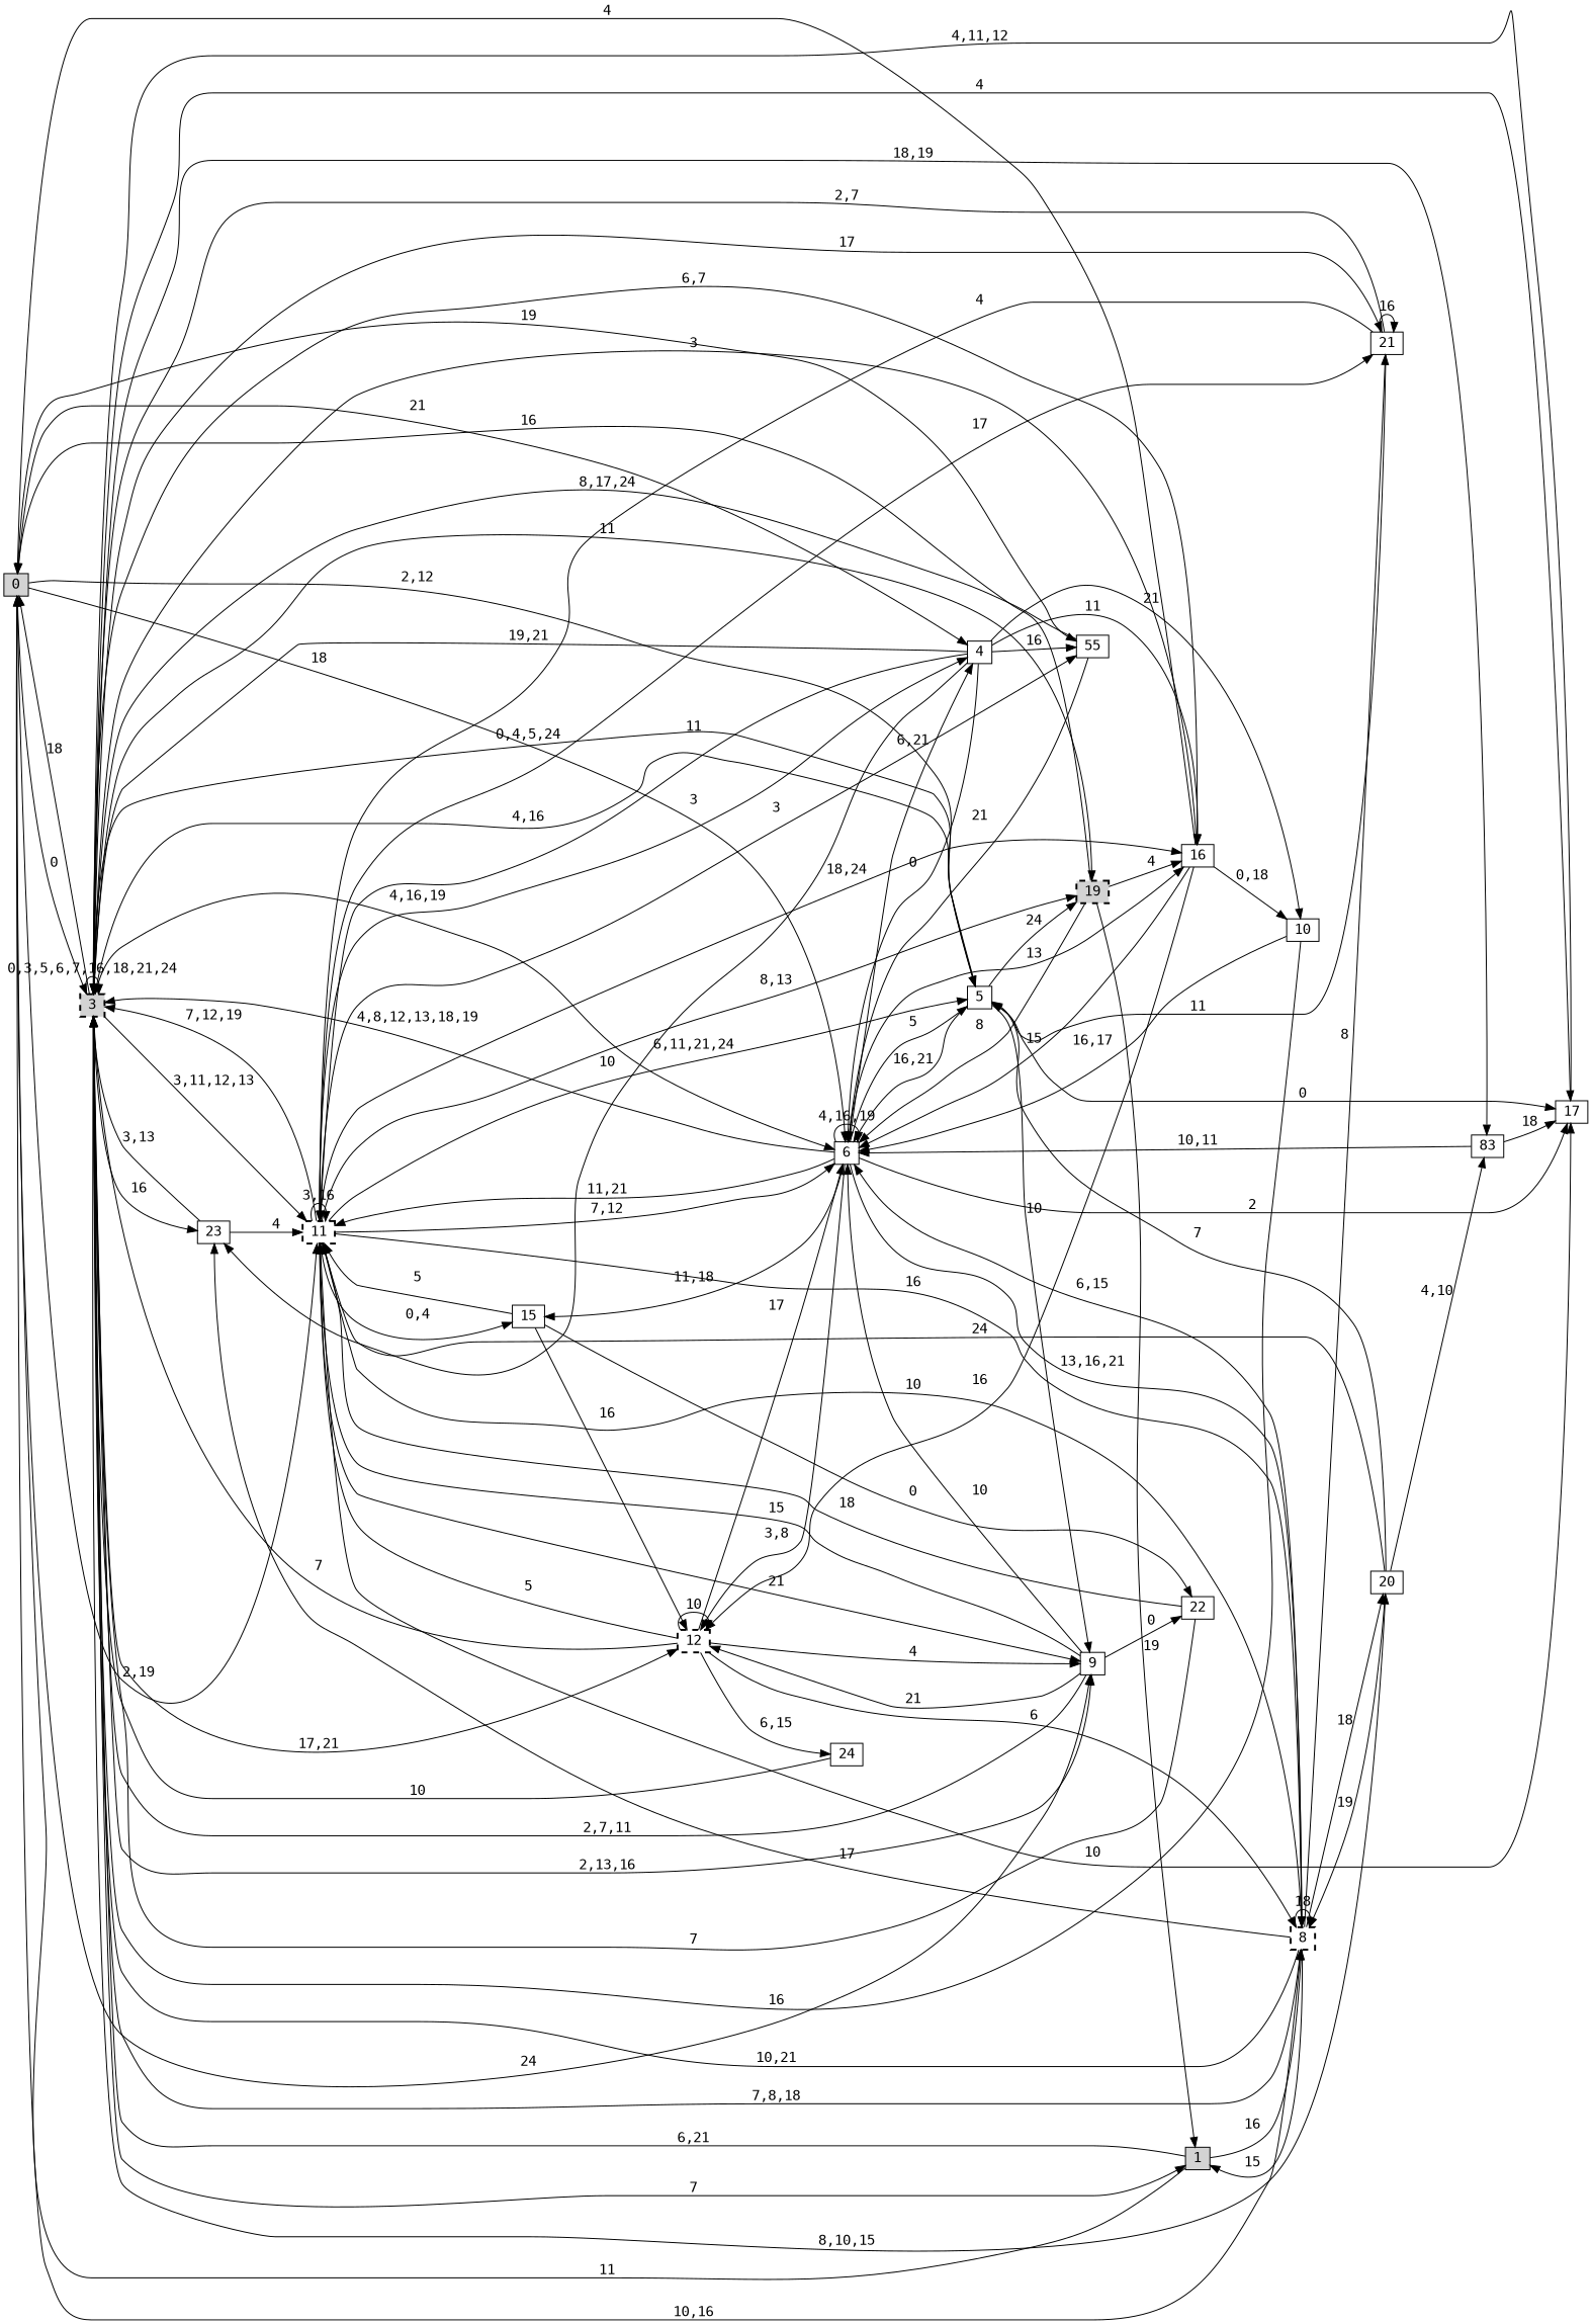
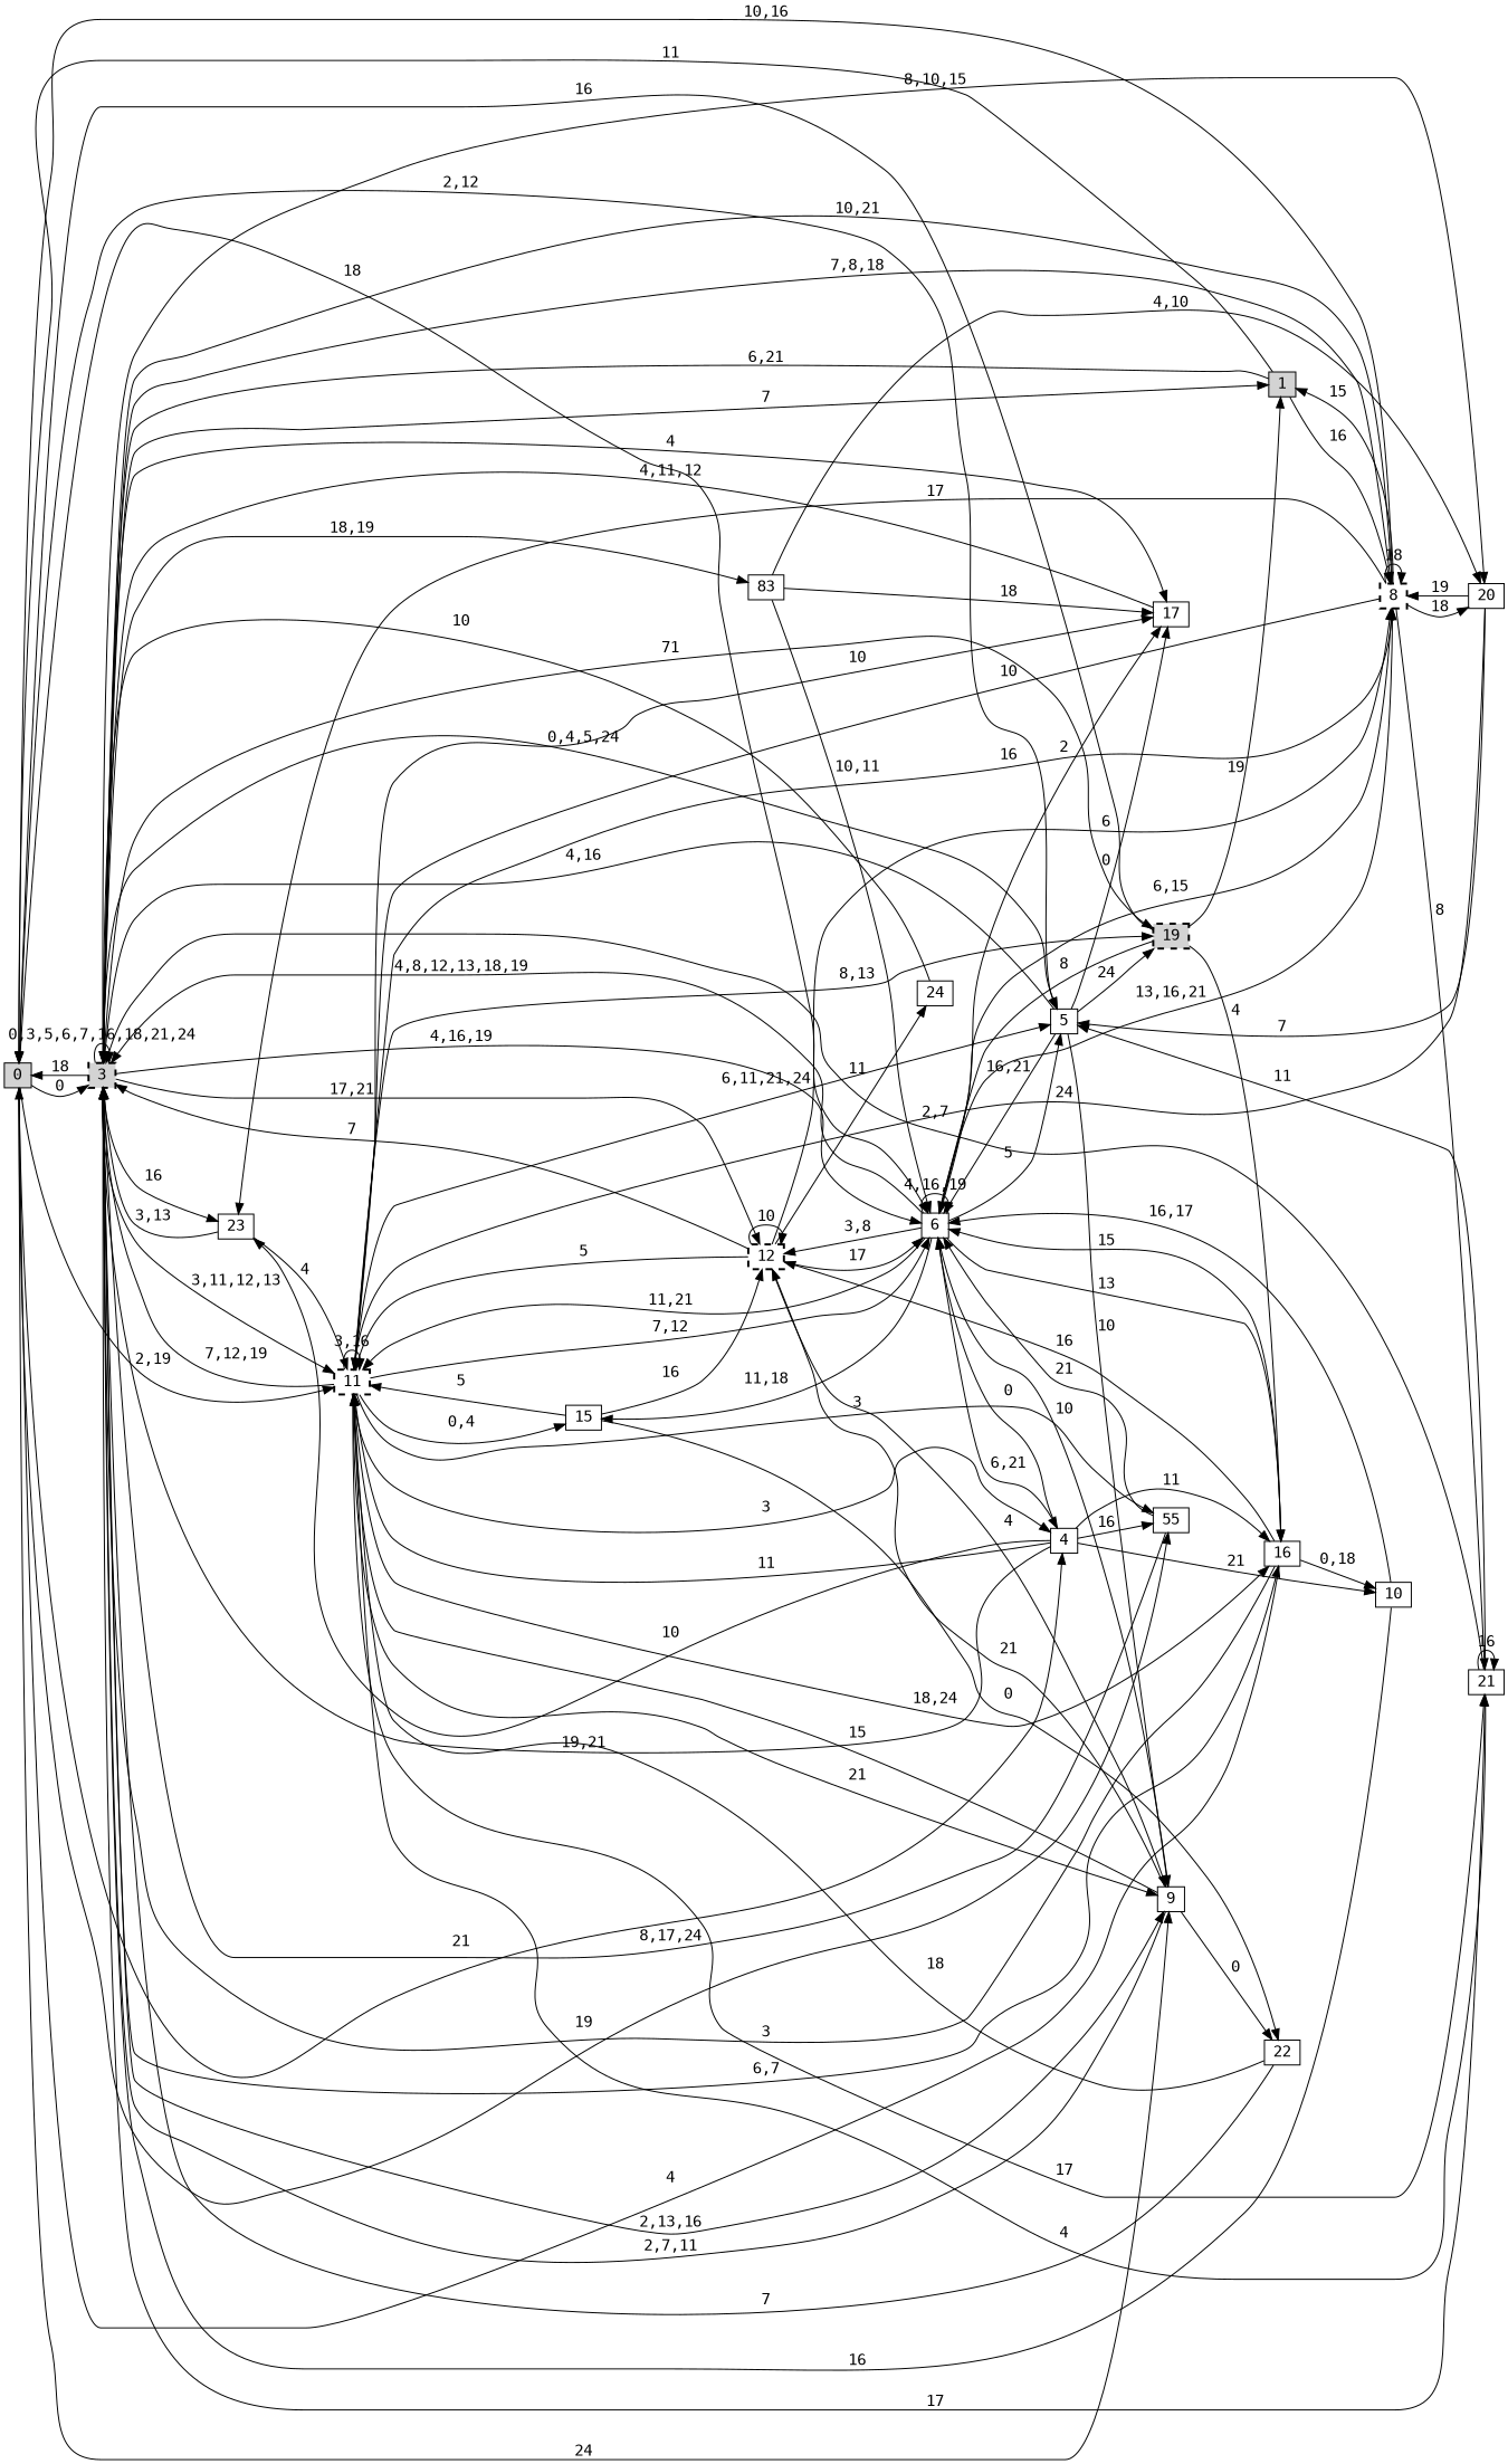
  digraph {
    fontname="DejaVu Sans Mono"
    rankdir=LR
    node [fontname="DejaVu Sans Mono" shape=box]
    edge [fontname="DejaVu Sans Mono"]
    n1 [height=0.1 label=0 style=filled width=0.1]
    n2 [height=0.1 label=3 style="filled,bold,dashed" width=0.1]
    n3 [height=0.1 label=4 width=0.1]
    n4 [height=0.1 label=5 width=0.1]
    n5 [height=0.1 label=6 width=0.1]
    n6 [height=0.1 label=9 width=0.1]
    n7 [height=0.1 label=11 style="bold,dashed" width=0.1]
    n8 [height=0.1 label=55 width=0.1]
    n9 [height=0.1 label=1 style=filled width=0.1]
    n10 [height=0.1 label=8 style="bold,dashed" width=0.1]
    n11 [height=0.1 label=12 style="bold,dashed" width=0.1]
    n12 [height=0.1 label=83 width=0.1]
    n13 [height=0.1 label=16 width=0.1]
    n14 [height=0.1 label=17 width=0.1]
    n15 [height=0.1 label=19 style="filled,bold,dashed" width=0.1]
    n16 [height=0.1 label=20 width=0.1]
    n17 [height=0.1 label=21 width=0.1]
    n18 [height=0.1 label=23 width=0.1]
    n19 [height=0.1 label=10 width=0.1]
    n20 [height=0.1 label=15 width=0.1]
    n21 [height=0.1 label=22 width=0.1]
    n22 [height=0.1 label=24 width=0.1]
    n1 -> n2 [label=0]
    n1 -> n3 [label=21]
    n1 -> n4 [label="2,12"]
    n1 -> n5 [label=18]
    n1 -> n6 [label=24]
    n1 -> n7 [label="2,19"]
    n1 -> n8 [label=19]
    n2 -> n1 [label=18]
    n2 -> n2 [label="0,3,5,6,7,16,18,21,24"]
    n2 -> n4 [label="0,4,5,24"]
    n2 -> n5 [label="4,16,19"]
    n2 -> n6 [label="2,13,16"]
    n2 -> n7 [label="3,11,12,13"]
    n2 -> n9 [label=7]
    n2 -> n10 [label="7,8,18"]
    n2 -> n11 [label="17,21"]
    n2 -> n12 [label="18,19"]
    n2 -> n13 [label="6,7"]
    n2 -> n14 [label=4]
-   n2 -> n15 [label=11]
+   n2 -> n15 [label=71]
    n2 -> n16 [label="8,10,15"]
    n2 -> n17 [label=17]
    n2 -> n18 [label=16]
    n3 -> n2 [label="19,21"]
    n3 -> n5 [label=0]
    n3 -> n7 [label=11]
    n3 -> n8 [label=16]
    n3 -> n13 [label=11]
    n3 -> n18 [label=10]
    n3 -> n19 [label=21]
    n4 -> n2 [label="4,16"]
    n4 -> n5 [label="16,21"]
    n4 -> n6 [label=10]
    n4 -> n14 [label=0]
    n4 -> n15 [label=24]
    n5 -> n2 [label="4,8,12,13,18,19"]
    n5 -> n3 [label="6,21"]
    n5 -> n4 [label=5]
    n5 -> n5 [label="4,16,19"]
    n5 -> n7 [label="11,21"]
    n5 -> n10 [label="13,16,21"]
    n5 -> n11 [label="3,8"]
    n5 -> n13 [label=13]
    n5 -> n14 [label=2]
    n5 -> n20 [label="11,18"]
    n6 -> n2 [label="2,7,11"]
    n6 -> n5 [label=10]
    n6 -> n7 [label=15]
    n6 -> n11 [label=21]
    n6 -> n21 [label=0]
    n7 -> n2 [label="7,12,19"]
    n7 -> n3 [label=3]
    n7 -> n4 [label="6,11,21,24"]
    n7 -> n5 [label="7,12"]
    n7 -> n6 [label=21]
    n7 -> n7 [label="3,16"]
    n7 -> n8 [label=3]
    n7 -> n10 [label=16]
    n7 -> n13 [label="18,24"]
    n7 -> n14 [label=10]
    n7 -> n15 [label="8,13"]
    n7 -> n17 [label=17]
    n7 -> n20 [label="0,4"]
    n8 -> n2 [label="8,17,24"]
    n8 -> n5 [label=21]
    n9 -> n1 [label=11]
    n9 -> n2 [label="6,21"]
    n9 -> n10 [label=16]
    n10 -> n1 [label="10,16"]
    n10 -> n2 [label="10,21"]
    n10 -> n5 [label="6,15"]
    n10 -> n7 [label=10]
    n10 -> n9 [label=15]
    n10 -> n10 [label=18]
    n10 -> n16 [label=18]
    n10 -> n17 [label=8]
    n10 -> n18 [label=17]
    n11 -> n2 [label=7]
    n11 -> n5 [label=17]
    n11 -> n6 [label=4]
    n11 -> n7 [label=5]
    n11 -> n10 [label=6]
    n11 -> n11 [label=10]
-   n11 -> n22 [label="6,15"]
+   n11 -> n22 [label=11]
    n12 -> n5 [label="10,11"]
    n12 -> n14 [label=18]
    n13 -> n1 [label=4]
    n13 -> n2 [label=3]
    n13 -> n5 [label=15]
    n13 -> n11 [label=16]
    n13 -> n19 [label="0,18"]
    n14 -> n2 [label="4,11,12"]
    n15 -> n1 [label=16]
    n15 -> n5 [label=8]
    n15 -> n9 [label=19]
    n15 -> n13 [label=4]
    n16 -> n4 [label=7]
    n16 -> n7 [label=24]
    n16 -> n10 [label=19]
-   n16 -> n12 [label="4,10"]
+   n12 -> n16 [label="4,10"]
    n17 -> n2 [label="2,7"]
    n17 -> n4 [label=11]
    n17 -> n7 [label=4]
    n17 -> n17 [label=16]
    n18 -> n2 [label="3,13"]
    n18 -> n7 [label=4]
    n19 -> n2 [label=16]
    n19 -> n5 [label="16,17"]
    n20 -> n7 [label=5]
    n20 -> n11 [label=16]
    n20 -> n21 [label=0]
    n21 -> n2 [label=7]
    n21 -> n7 [label=18]
    n22 -> n2 [label=10]
  }
